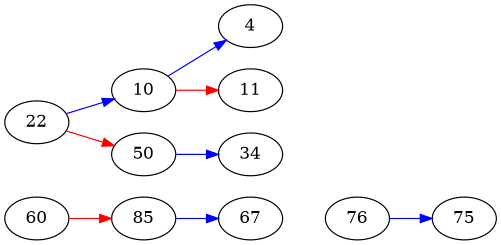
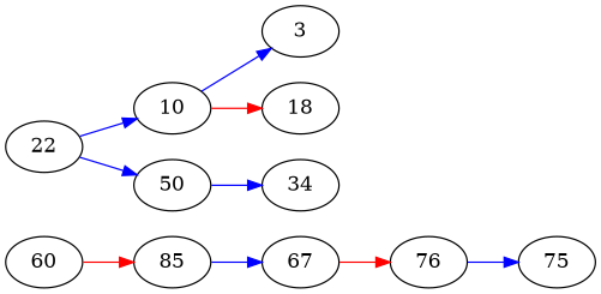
  digraph {
    rankdir=LR
    edge [color=blue]
    n1 [label=85]
    60
    22
    10
    n5 [label=50]
    67
-   3 [label=4]
-   11
+   3
+   11 [label=18]
    n9 [label=34]
    76
    75
    n1 -> 67
    60 -> n1 [color=red]
    22 -> 10
-   22 -> n5 [color=red]
+   22 -> n5
    10 -> 3
    10 -> 11 [color=red]
    n5 -> n9
+   67 -> 76 [color=red]
    76 -> 75
  }
